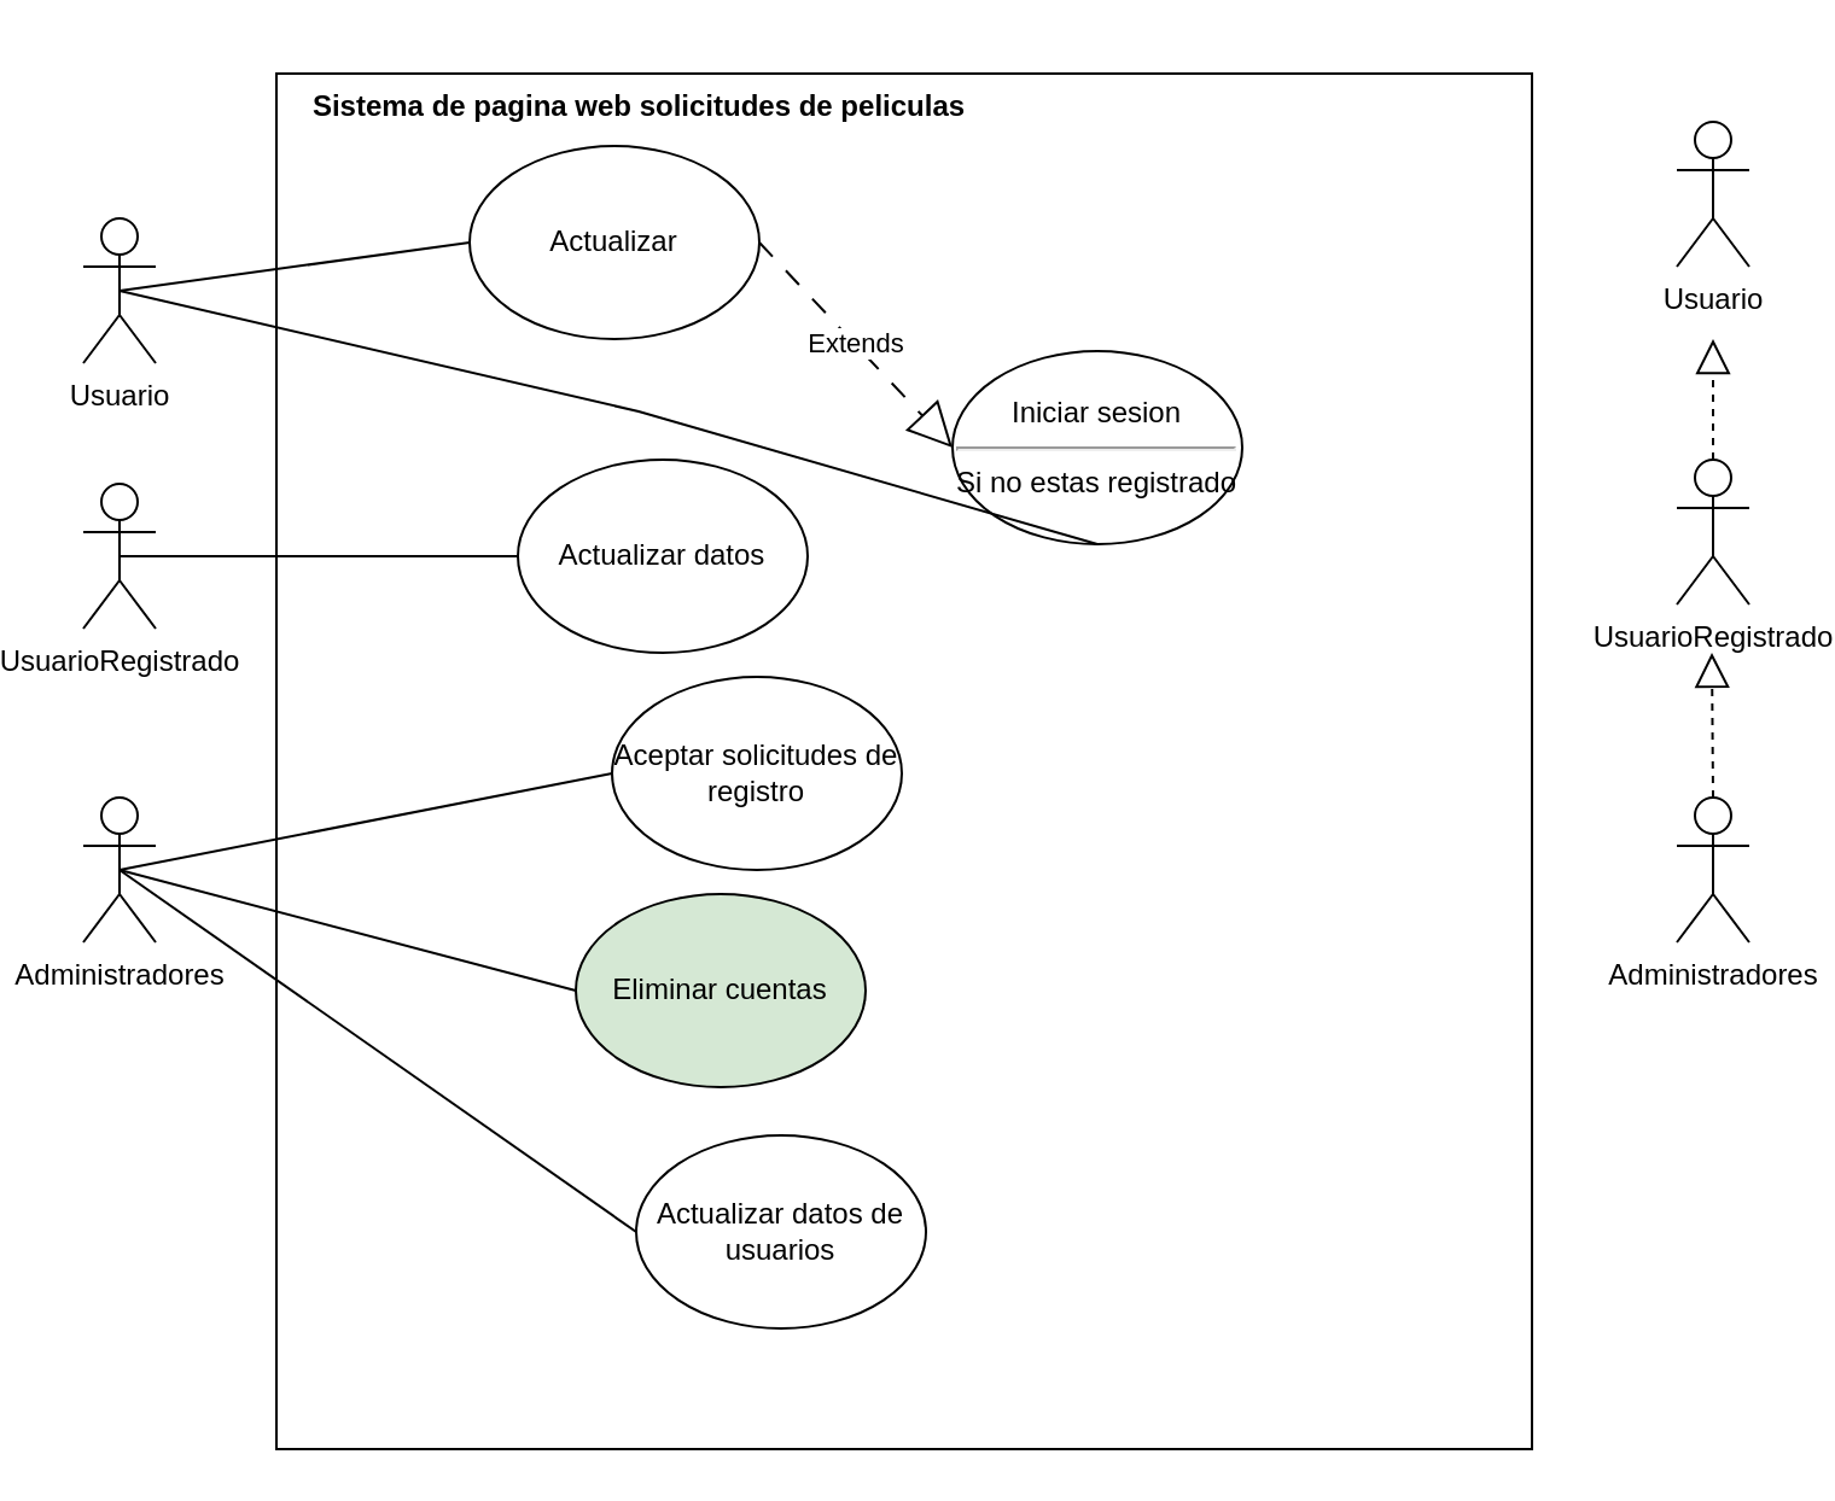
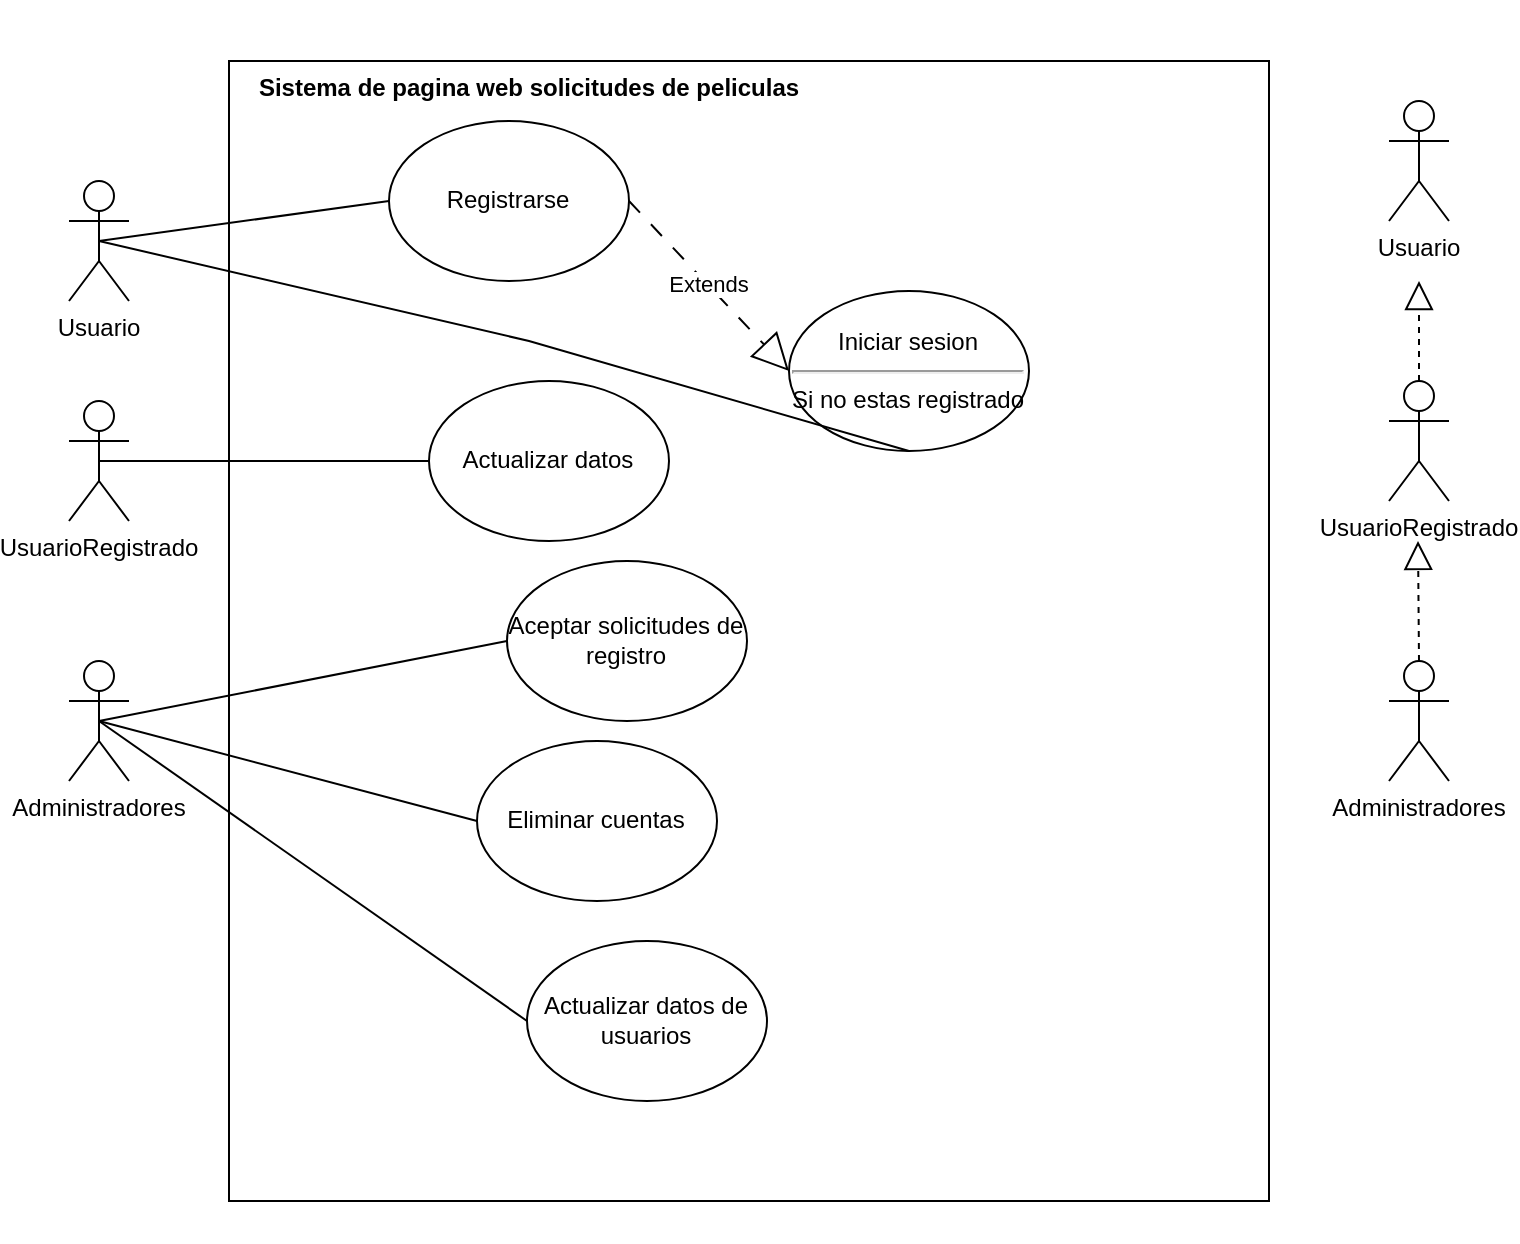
  <mxCell id="0" />
  <mxCell id="1" parent="0" />
  <mxCell id="2" value="Usuario" style="shape=umlActor;verticalLabelPosition=bottom;verticalAlign=top;html=1;outlineConnect=0;" vertex="1" parent="1"><mxGeometry x="20" y="90" width="30" height="60" as="geometry" /></mxCell>
  <mxCell id="3" value="Administradores" style="shape=umlActor;verticalLabelPosition=bottom;verticalAlign=top;html=1;outlineConnect=0;" vertex="1" parent="1"><mxGeometry x="20" y="330" width="30" height="60" as="geometry" /></mxCell>
  <mxCell id="4" value="" style="rounded=0;whiteSpace=wrap;html=1;" vertex="1" parent="1"><mxGeometry x="100" y="30" width="520" height="570" as="geometry" /></mxCell>
  <mxCell id="5" value="&lt;font style=&quot;font-size: 12px;&quot;&gt;Sistema de pagina web solicitudes de peliculas&lt;/font&gt;" style="text;strokeColor=none;fillColor=none;html=1;fontSize=24;fontStyle=1;verticalAlign=middle;align=center;" vertex="1" parent="1"><mxGeometry x="200" y="20" width="100" height="40" as="geometry" /></mxCell>
- <mxCell id="6" value="Actualizar" style="ellipse;whiteSpace=wrap;html=1;" vertex="1" parent="1"><mxGeometry x="180" y="60" width="120" height="80" as="geometry" /></mxCell>
+ <mxCell id="6" value="Registrarse" style="ellipse;whiteSpace=wrap;html=1;" vertex="1" parent="1"><mxGeometry x="180" y="60" width="120" height="80" as="geometry" /></mxCell>
  <mxCell id="7" value="Iniciar sesion&lt;hr&gt;Si no estas registrado" style="ellipse;whiteSpace=wrap;html=1;" vertex="1" parent="1"><mxGeometry x="380" y="145" width="120" height="80" as="geometry" /></mxCell>
  <mxCell id="8" value="Extends" style="endArrow=block;endSize=16;endFill=0;html=1;rounded=0;exitX=1;exitY=0.5;exitDx=0;exitDy=0;entryX=0;entryY=0.5;entryDx=0;entryDy=0;dashed=1;dashPattern=8 8;" edge="1" parent="1" source="6" target="7"><mxGeometry width="160" relative="1" as="geometry"><mxPoint x="344" y="284.5" as="sourcePoint" /><mxPoint x="504" y="284.5" as="targetPoint" /></mxGeometry></mxCell>
  <mxCell id="9" value="" style="endArrow=none;html=1;rounded=0;exitX=0.5;exitY=0.5;exitDx=0;exitDy=0;exitPerimeter=0;entryX=0;entryY=0.5;entryDx=0;entryDy=0;" edge="1" parent="1" source="2" target="6"><mxGeometry width="50" height="50" relative="1" as="geometry"><mxPoint x="460" y="350" as="sourcePoint" /><mxPoint x="510" y="300" as="targetPoint" /></mxGeometry></mxCell>
  <mxCell id="10" value="" style="endArrow=none;html=1;rounded=0;exitX=0.5;exitY=0.5;exitDx=0;exitDy=0;exitPerimeter=0;entryX=0.5;entryY=1;entryDx=0;entryDy=0;" edge="1" parent="1" source="2" target="7"><mxGeometry width="50" height="50" relative="1" as="geometry"><mxPoint x="330" y="350" as="sourcePoint" /><mxPoint x="380" y="300" as="targetPoint" /><Array as="points"><mxPoint x="250" y="170" /></Array></mxGeometry></mxCell>
  <mxCell id="11" value="UsuarioRegistrado" style="shape=umlActor;verticalLabelPosition=bottom;verticalAlign=top;html=1;outlineConnect=0;" vertex="1" parent="1"><mxGeometry x="20" y="200" width="30" height="60" as="geometry" /></mxCell>
  <mxCell id="12" value="Actualizar datos" style="ellipse;whiteSpace=wrap;html=1;" vertex="1" parent="1"><mxGeometry x="200" y="190" width="120" height="80" as="geometry" /></mxCell>
  <mxCell id="13" value="" style="endArrow=none;html=1;rounded=0;exitX=0.5;exitY=0.5;exitDx=0;exitDy=0;exitPerimeter=0;entryX=0;entryY=0.5;entryDx=0;entryDy=0;" edge="1" parent="1" source="11" target="12"><mxGeometry width="50" height="50" relative="1" as="geometry"><mxPoint x="330" y="350" as="sourcePoint" /><mxPoint x="380" y="300" as="targetPoint" /></mxGeometry></mxCell>
  <mxCell id="14" value="Aceptar solicitudes de registro" style="ellipse;whiteSpace=wrap;html=1;" vertex="1" parent="1"><mxGeometry x="239" y="280" width="120" height="80" as="geometry" /></mxCell>
  <mxCell id="15" value="" style="endArrow=none;html=1;rounded=0;exitX=0.5;exitY=0.5;exitDx=0;exitDy=0;exitPerimeter=0;entryX=0;entryY=0.5;entryDx=0;entryDy=0;" edge="1" parent="1" source="3" target="14"><mxGeometry width="50" height="50" relative="1" as="geometry"><mxPoint x="330" y="350" as="sourcePoint" /><mxPoint x="380" y="300" as="targetPoint" /></mxGeometry></mxCell>
- <mxCell id="16" value="Eliminar cuentas" style="ellipse;whiteSpace=wrap;html=1;fillColor=#d5e8d4;" vertex="1" parent="1"><mxGeometry x="224" y="370" width="120" height="80" as="geometry" /></mxCell>
+ <mxCell id="16" value="Eliminar cuentas" style="ellipse;whiteSpace=wrap;html=1;" vertex="1" parent="1"><mxGeometry x="224" y="370" width="120" height="80" as="geometry" /></mxCell>
  <mxCell id="17" value="Actualizar datos de usuarios" style="ellipse;whiteSpace=wrap;html=1;" vertex="1" parent="1"><mxGeometry x="249" y="470" width="120" height="80" as="geometry" /></mxCell>
  <mxCell id="18" value="" style="endArrow=none;html=1;rounded=0;exitX=0.5;exitY=0.5;exitDx=0;exitDy=0;exitPerimeter=0;entryX=0;entryY=0.5;entryDx=0;entryDy=0;" edge="1" parent="1" source="3" target="16"><mxGeometry width="50" height="50" relative="1" as="geometry"><mxPoint x="330" y="350" as="sourcePoint" /><mxPoint x="380" y="300" as="targetPoint" /></mxGeometry></mxCell>
  <mxCell id="19" value="" style="endArrow=none;html=1;rounded=0;exitX=0.5;exitY=0.5;exitDx=0;exitDy=0;exitPerimeter=0;entryX=0;entryY=0.5;entryDx=0;entryDy=0;" edge="1" parent="1" source="3" target="17"><mxGeometry width="50" height="50" relative="1" as="geometry"><mxPoint x="45" y="370" as="sourcePoint" /><mxPoint x="234" y="420" as="targetPoint" /></mxGeometry></mxCell>
  <mxCell id="20" value="Usuario" style="shape=umlActor;verticalLabelPosition=bottom;verticalAlign=top;html=1;outlineConnect=0;" vertex="1" parent="1"><mxGeometry x="680" y="50" width="30" height="60" as="geometry" /></mxCell>
  <mxCell id="21" value="Administradores" style="shape=umlActor;verticalLabelPosition=bottom;verticalAlign=top;html=1;outlineConnect=0;" vertex="1" parent="1"><mxGeometry x="680" y="330" width="30" height="60" as="geometry" /></mxCell>
  <mxCell id="22" value="UsuarioRegistrado" style="shape=umlActor;verticalLabelPosition=bottom;verticalAlign=top;html=1;outlineConnect=0;" vertex="1" parent="1"><mxGeometry x="680" y="190" width="30" height="60" as="geometry" /></mxCell>
  <mxCell id="23" value="" style="endArrow=block;dashed=1;endFill=0;endSize=12;html=1;rounded=0;exitX=0.5;exitY=0;exitDx=0;exitDy=0;exitPerimeter=0;" edge="1" parent="1" source="22"><mxGeometry width="160" relative="1" as="geometry"><mxPoint x="270" y="320" as="sourcePoint" /><mxPoint x="695" y="140" as="targetPoint" /></mxGeometry></mxCell>
  <mxCell id="24" value="" style="endArrow=block;dashed=1;endFill=0;endSize=12;html=1;rounded=0;" edge="1" parent="1"><mxGeometry width="160" relative="1" as="geometry"><mxPoint x="695" y="330" as="sourcePoint" /><mxPoint x="694.5" y="270" as="targetPoint" /></mxGeometry></mxCell>
